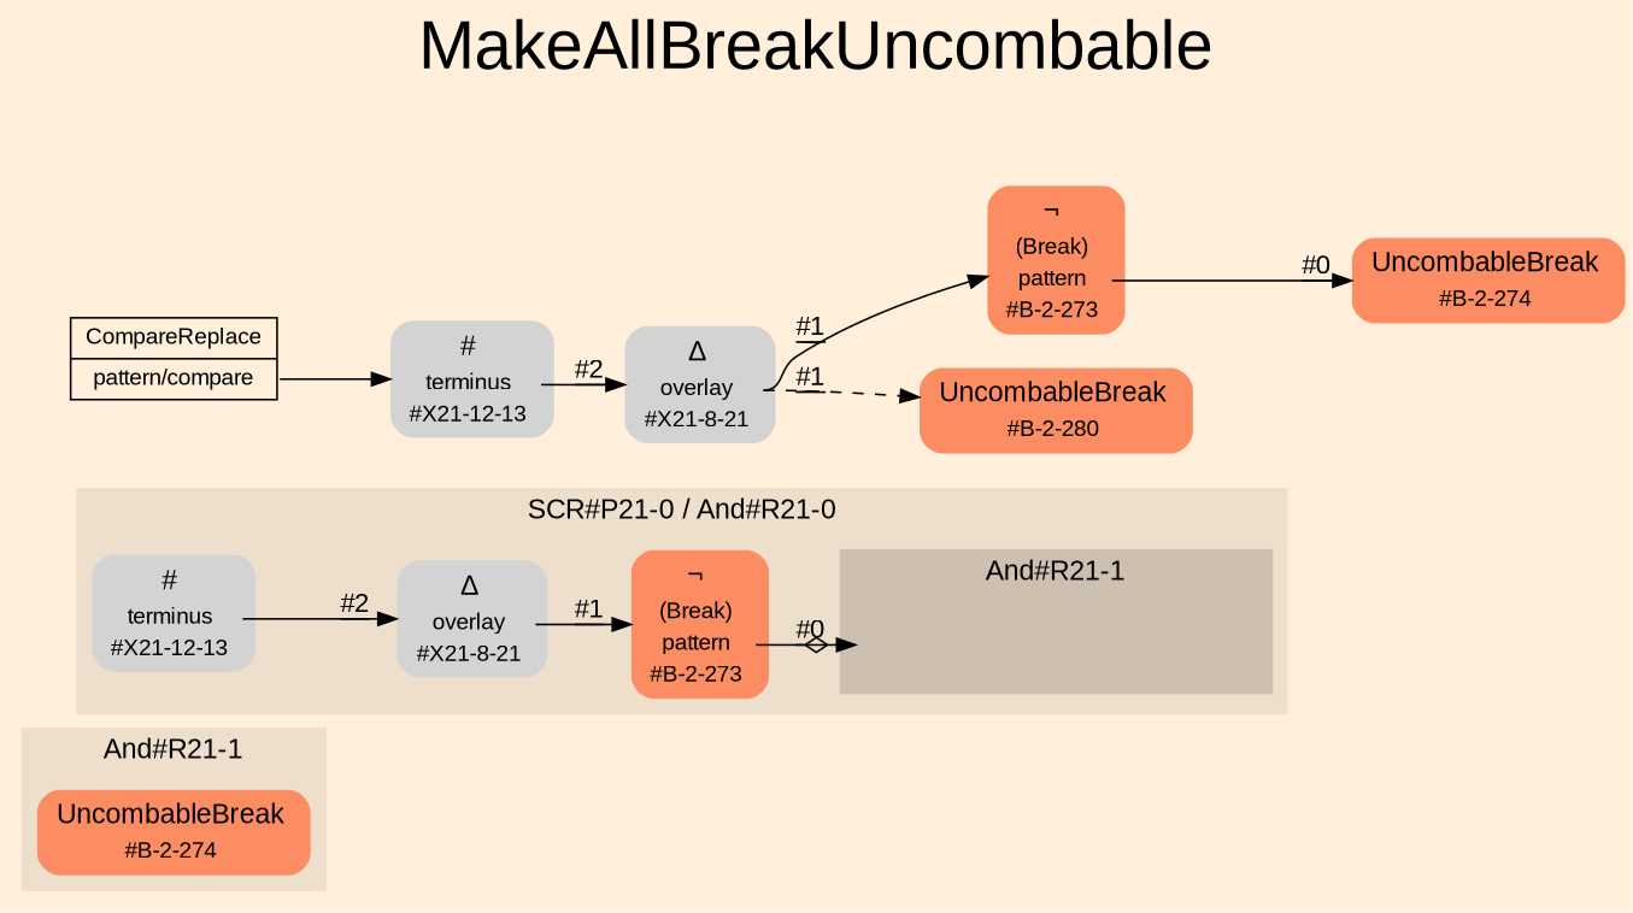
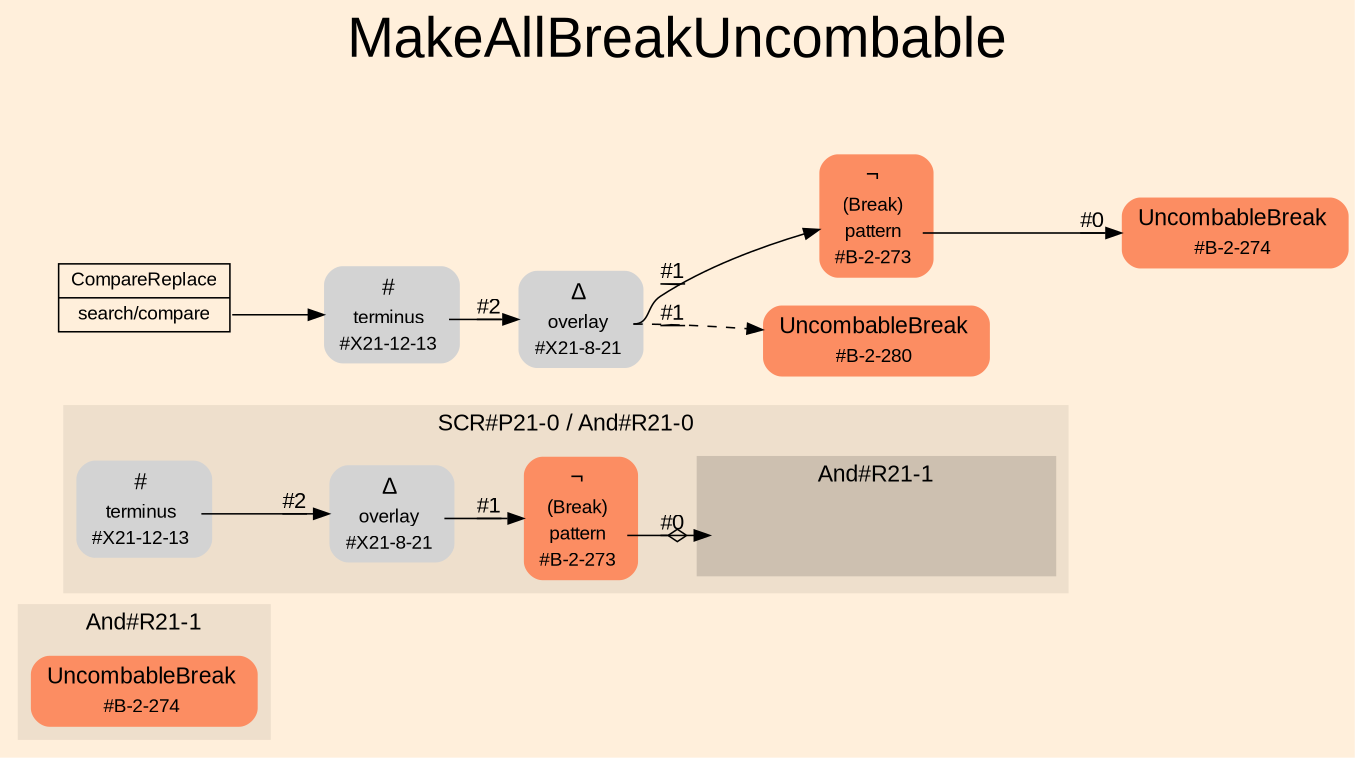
  digraph {
    bgcolor=antiquewhite1
    color=black
    fontcolor=black
    fontname="Liberation Sans"
    fontsize=36
    label=MakeAllBreakUncombable
    labelloc=t
    rankdir=LR
    ranksep=0.3
    node [fillcolor="/set28/2" fontname="Liberation Sans" fontsize=12 shape=plaintext style="rounded,filled"]
    edge [color=black decorate=true fontcolor=black fontname="Liberation Sans" tailport=port0]
    n1 [label=<<TABLE BORDER="0" CELLBORDER="0" CELLSPACING="0">          <TR><TD><FONT POINT-SIZE="15.0">UncombableBreak</FONT></TD><TD></TD></TR>          <TR><TD>#B-2-274</TD><TD PORT="port0"></TD></TR>         </TABLE>>]
    "And#R21-0/And#R21-1/#B-2-274" [shape=none style=invisible fontsize=""]
    n3 [label=<<TABLE BORDER="0" CELLBORDER="0" CELLSPACING="0">          <TR><TD><FONT POINT-SIZE="15.0">#</FONT></TD><TD></TD></TR>          <TR><TD>terminus</TD><TD PORT="port0"></TD></TR>          <TR><TD>#X21-12-13</TD><TD PORT="port1"></TD></TR>         </TABLE>> fillcolor=""]
    n4 [label=<<TABLE BORDER="0" CELLBORDER="0" CELLSPACING="0">          <TR><TD><FONT POINT-SIZE="15.0">¬</FONT></TD><TD></TD></TR>          <TR><TD>(Break)</TD><TD PORT="port0"></TD></TR>          <TR><TD>pattern</TD><TD PORT="port1"></TD></TR>          <TR><TD>#B-2-273</TD><TD PORT="port2"></TD></TR>         </TABLE>>]
    n5 [label=<<TABLE BORDER="0" CELLBORDER="0" CELLSPACING="0">          <TR><TD><FONT POINT-SIZE="15.0">Δ</FONT></TD><TD></TD></TR>          <TR><TD>overlay</TD><TD PORT="port0"></TD></TR>          <TR><TD>#X21-8-21</TD><TD PORT="port1"></TD></TR>         </TABLE>> fillcolor=""]
-   n6 [color=black fillcolor=antiquewhite1 fontcolor=black label="<fixed> CompareReplace | <port0> pattern/compare" shape=record style=filled]
+   n6 [color=black fillcolor=antiquewhite1 fontcolor=black label="<fixed> CompareReplace | <port0> search/compare" shape=record style=filled]
    n7 [label=<<TABLE BORDER="0" CELLBORDER="0" CELLSPACING="0">      <TR><TD><FONT POINT-SIZE="15.0">#</FONT></TD><TD></TD></TR>      <TR><TD>terminus</TD><TD PORT="port0"></TD></TR>      <TR><TD>#X21-12-13</TD><TD PORT="port1"></TD></TR>     </TABLE>> fillcolor=""]
    n8 [label=<<TABLE BORDER="0" CELLBORDER="0" CELLSPACING="0">      <TR><TD><FONT POINT-SIZE="15.0">Δ</FONT></TD><TD></TD></TR>      <TR><TD>overlay</TD><TD PORT="port0"></TD></TR>      <TR><TD>#X21-8-21</TD><TD PORT="port1"></TD></TR>     </TABLE>> fillcolor=""]
    n9 [label=<<TABLE BORDER="0" CELLBORDER="0" CELLSPACING="0">      <TR><TD><FONT POINT-SIZE="15.0">¬</FONT></TD><TD></TD></TR>      <TR><TD>(Break)</TD><TD PORT="port0"></TD></TR>      <TR><TD>pattern</TD><TD PORT="port1"></TD></TR>      <TR><TD>#B-2-273</TD><TD PORT="port2"></TD></TR>     </TABLE>>]
    n10 [label=<<TABLE BORDER="0" CELLBORDER="0" CELLSPACING="0">      <TR><TD><FONT POINT-SIZE="15.0">UncombableBreak</FONT></TD><TD></TD></TR>      <TR><TD>#B-2-280</TD><TD PORT="port0"></TD></TR>     </TABLE>>]
    n11 [label=<<TABLE BORDER="0" CELLBORDER="0" CELLSPACING="0">      <TR><TD><FONT POINT-SIZE="15.0">UncombableBreak</FONT></TD><TD></TD></TR>      <TR><TD>#B-2-274</TD><TD PORT="port0"></TD></TR>     </TABLE>>]
    subgraph cluster_1 {
      color=antiquewhite2
      fontsize=15
      label="And#R21-1"
      style=filled
      n1
    }
    subgraph cluster_2 {
      color=antiquewhite2
      fontsize=15
      label="SCR#P21-0 / And#R21-0"
      style=filled
      n3
      n4
      n5
      subgraph cluster_3 {
        color=antiquewhite3
        fontsize=15
        label="And#R21-1"
        style=filled
        "And#R21-0/And#R21-1/#B-2-274"
      }
    }
    n3 -> n5 [label="#2"]
    n4 -> "And#R21-0/And#R21-1/#B-2-274" [arrowhead=normalnoneodiamond label="#0" tailport=port1]
    n5 -> n4 [label="#1"]
    n6 -> n7
    n7 -> n8 [label="#2"]
    n8 -> n9 [label="#1"]
    n8 -> n10 [label="#1" style=dashed]
    n9 -> n11 [label="#0" tailport=port1]
  }
